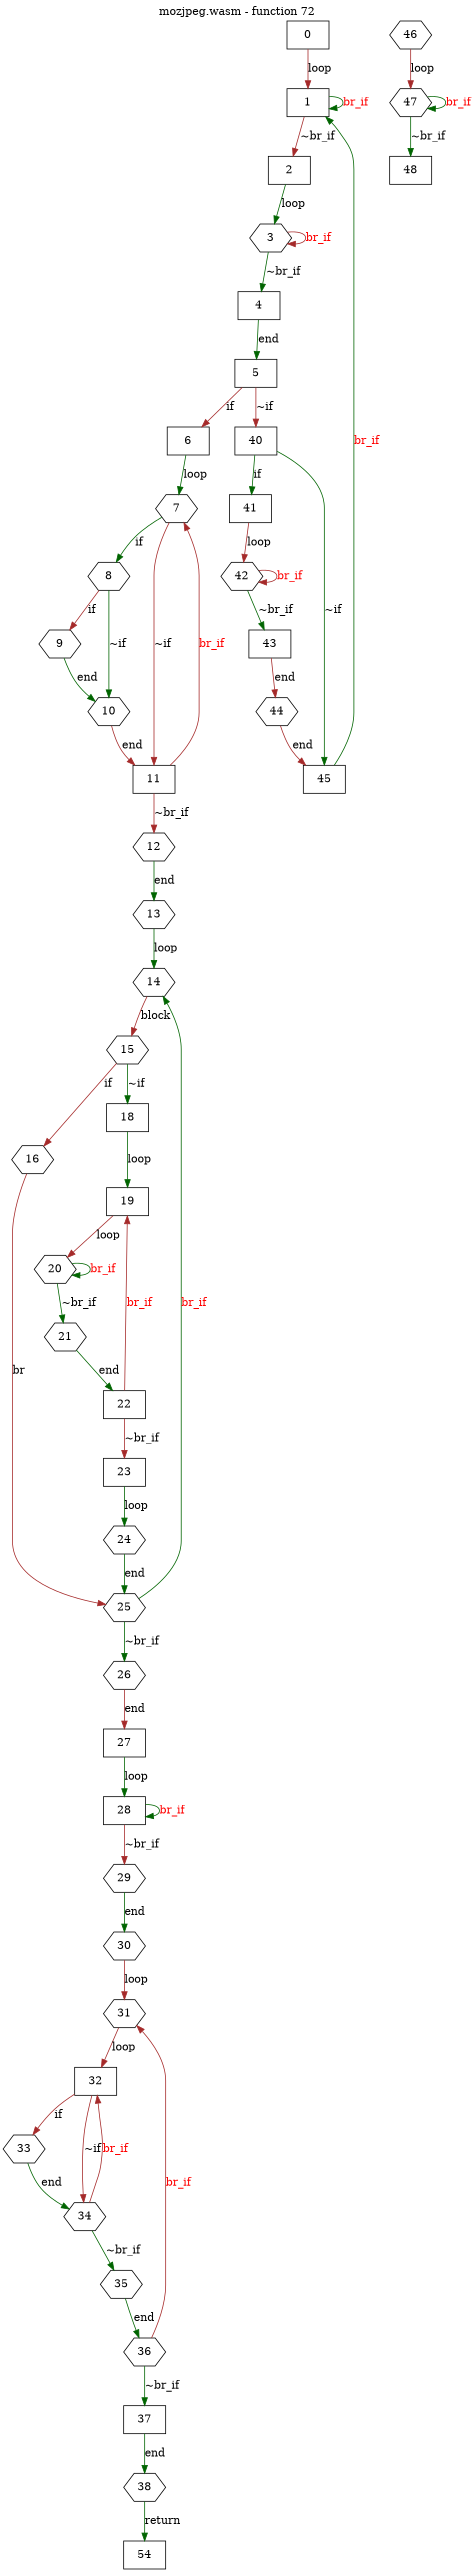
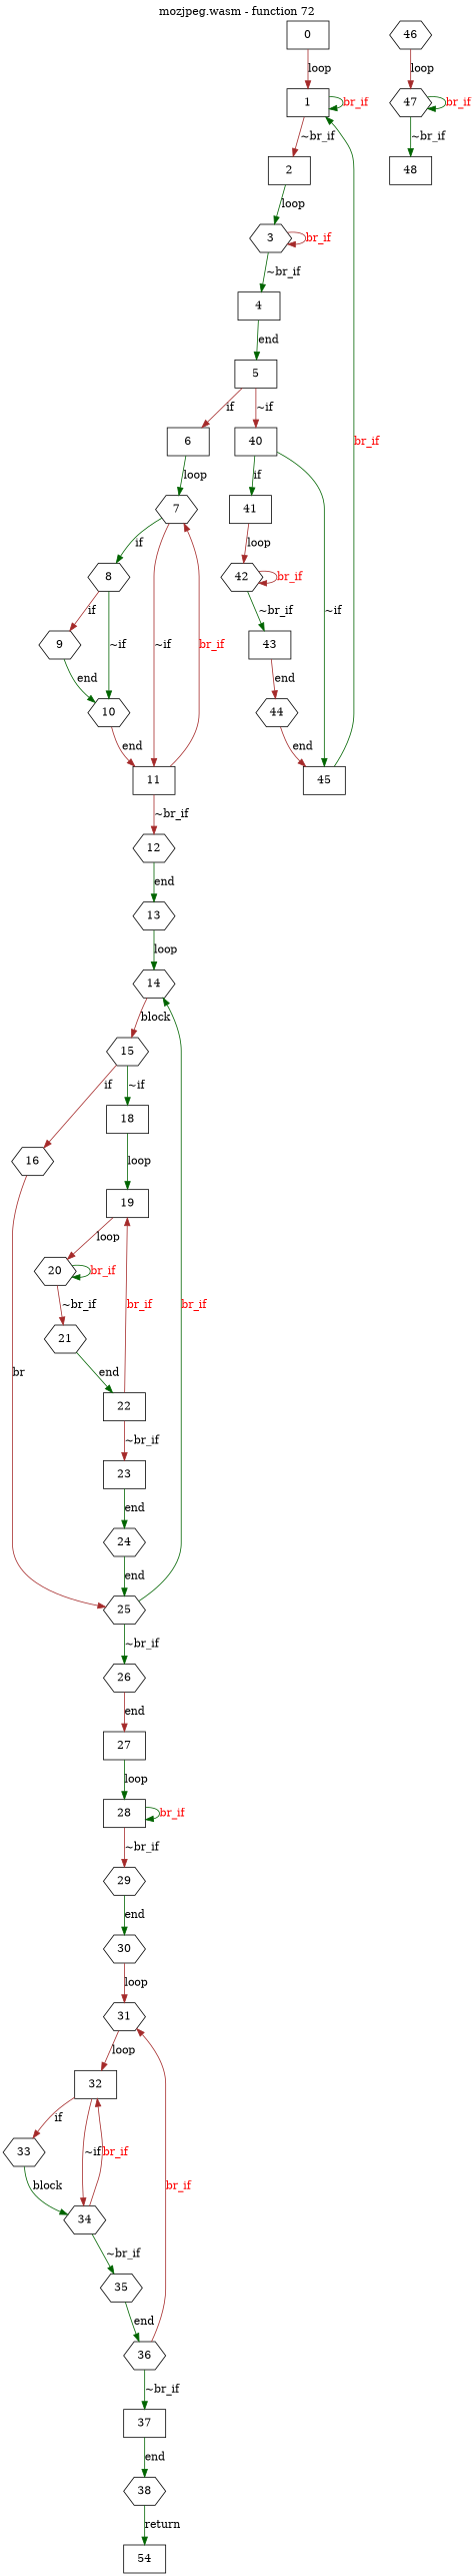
  digraph {
    label="mozjpeg.wasm - function 72"
    labelfontcolor=black
    labelfontname=Helvetica
    labelfontsize=16
    labelloc=t
    node [shape=hexagon]
    edge [color=darkgreen]
    0 [shape=box]
    1 [shape=box]
    2 [shape=box]
    54 [shape=box]
    3
    4 [shape=box]
    5 [shape=box]
    6 [shape=box]
    40 [shape=box]
    7
    41 [shape=box]
    45 [shape=box]
    8
    11 [shape=box]
    42
    9
    10
    12
    13
    14
    15
    16
    18 [shape=box]
    25
    19 [shape=box]
    26
    20
    27 [shape=box]
    21
    22 [shape=box]
    23 [shape=box]
    24
    28 [shape=box]
    29
    30
    31
    32 [shape=box]
    33
    34
    35
    36
    37 [shape=box]
    38
    43 [shape=box]
    46
    47
    44
    48 [shape=box]
    0 -> 1 [color=brown label=loop]
    1 -> 1 [fontcolor=red label=br_if]
    1 -> 2 [color=brown label="~br_if"]
    2 -> 3 [label=loop]
    3 -> 3 [color=brown fontcolor=red label=br_if]
    3 -> 4 [label="~br_if"]
    4 -> 5 [label=end]
    5 -> 6 [color=brown label=if]
    5 -> 40 [color=brown label="~if"]
    6 -> 7 [label=loop]
    40 -> 41 [label=if]
    40 -> 45 [label="~if"]
    7 -> 8 [label=if]
    7 -> 11 [color=brown label="~if"]
    41 -> 42 [color=brown label=loop]
    45 -> 1 [fontcolor=red label=br_if]
    8 -> 9 [color=brown label=if]
    8 -> 10 [label="~if"]
    11 -> 7 [color=brown fontcolor=red label=br_if]
    11 -> 12 [color=brown label="~br_if"]
    42 -> 42 [color=brown fontcolor=red label=br_if]
    42 -> 43 [label="~br_if"]
    9 -> 10 [label=end]
    10 -> 11 [color=brown label=end]
    12 -> 13 [label=end]
    13 -> 14 [label=loop]
    14 -> 15 [color=brown label=block]
    15 -> 16 [color=brown label=if]
    15 -> 18 [label="~if"]
    16 -> 25 [color=brown label=br]
    18 -> 19 [label=loop]
    25 -> 14 [fontcolor=red label=br_if]
    25 -> 26 [label="~br_if"]
    19 -> 20 [color=brown label=loop]
    26 -> 27 [color=brown label=end]
    20 -> 20 [fontcolor=red label=br_if]
-   20 -> 21 [label="~br_if"]
+   20 -> 21 [color=brown label="~br_if"]
    27 -> 28 [label=loop]
    21 -> 22 [label=end]
    22 -> 19 [color=brown fontcolor=red label=br_if]
    22 -> 23 [color=brown label="~br_if"]
-   23 -> 24 [label=loop]
+   23 -> 24 [label=end]
    24 -> 25 [label=end]
    28 -> 28 [fontcolor=red label=br_if]
    28 -> 29 [color=brown label="~br_if"]
    29 -> 30 [label=end]
    30 -> 31 [color=brown label=loop]
    31 -> 32 [color=brown label=loop]
    32 -> 33 [color=brown label=if]
    32 -> 34 [color=brown label="~if"]
-   33 -> 34 [label=end]
+   33 -> 34 [label=block]
    34 -> 32 [color=brown fontcolor=red label=br_if]
    34 -> 35 [label="~br_if"]
    35 -> 36 [label=end]
    36 -> 31 [color=brown fontcolor=red label=br_if]
    36 -> 37 [label="~br_if"]
    37 -> 38 [label=end]
    38 -> 54 [label=return]
    43 -> 44 [color=brown label=end]
    46 -> 47 [color=brown label=loop]
    47 -> 47 [fontcolor=red label=br_if]
    47 -> 48 [label="~br_if"]
    44 -> 45 [color=brown label=end]
  }
